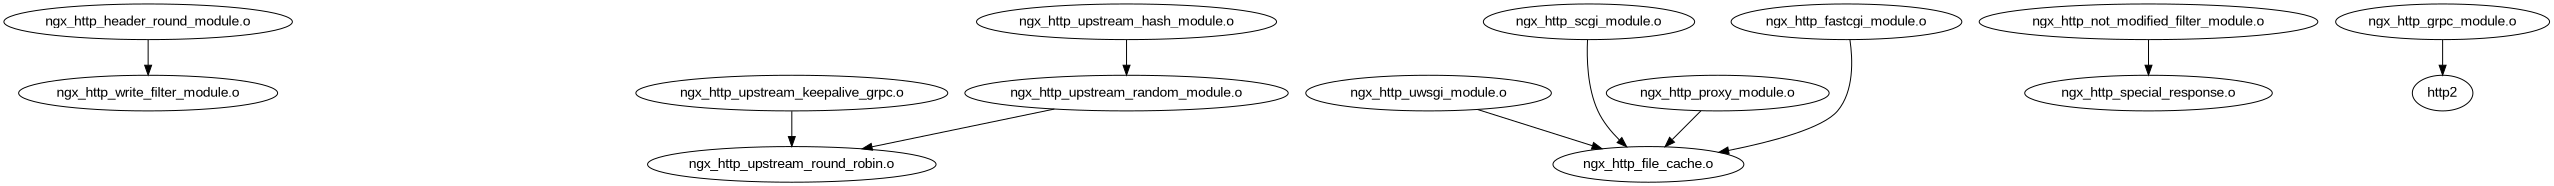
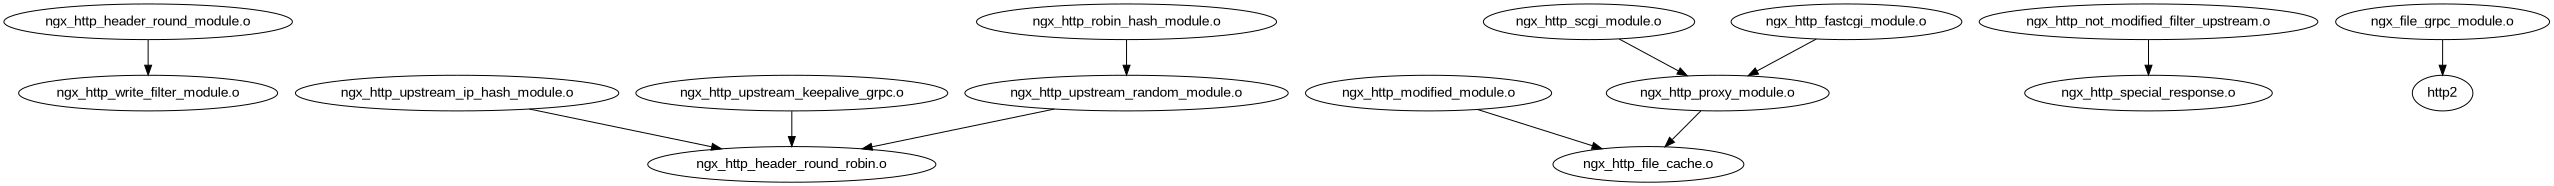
  digraph {
    fontname="Liberation Sans"
    node [fontname="Liberation Sans"]
    edge [fontname="Liberation Sans"]
    n1 [label="ngx_http_header_round_module.o"]
    "ngx_http_write_filter_module.o"
-   "ngx_http_upstream_round_robin.o"
-   "ngx_http_uwsgi_module.o"
+   "ngx_http_upstream_ip_hash_module.o"
+   "ngx_http_upstream_round_robin.o" [label="ngx_http_header_round_robin.o"]
+   "ngx_http_uwsgi_module.o" [label="ngx_http_modified_module.o"]
    "ngx_http_file_cache.o"
    n7 [label="ngx_http_upstream_keepalive_grpc.o"]
-   "ngx_http_not_modified_filter_module.o"
+   "ngx_http_not_modified_filter_module.o" [label="ngx_http_not_modified_filter_upstream.o"]
    "ngx_http_special_response.o"
-   "ngx_http_grpc_module.o"
+   "ngx_http_grpc_module.o" [label="ngx_file_grpc_module.o"]
    http2
    "ngx_http_scgi_module.o"
    "ngx_http_fastcgi_module.o"
    "ngx_http_upstream_random_module.o"
    "ngx_http_proxy_module.o"
-   "ngx_http_upstream_hash_module.o"
+   "ngx_http_upstream_hash_module.o" [label="ngx_http_robin_hash_module.o"]
    n1 -> "ngx_http_write_filter_module.o"
+   "ngx_http_upstream_ip_hash_module.o" -> "ngx_http_upstream_round_robin.o"
    "ngx_http_uwsgi_module.o" -> "ngx_http_file_cache.o"
    n7 -> "ngx_http_upstream_round_robin.o"
    "ngx_http_not_modified_filter_module.o" -> "ngx_http_special_response.o"
    "ngx_http_grpc_module.o" -> http2
-   "ngx_http_scgi_module.o" -> "ngx_http_file_cache.o"
-   "ngx_http_fastcgi_module.o" -> "ngx_http_file_cache.o"
+   "ngx_http_scgi_module.o" -> "ngx_http_proxy_module.o"
+   "ngx_http_fastcgi_module.o" -> "ngx_http_proxy_module.o"
    "ngx_http_upstream_random_module.o" -> "ngx_http_upstream_round_robin.o"
    "ngx_http_proxy_module.o" -> "ngx_http_file_cache.o"
    "ngx_http_upstream_hash_module.o" -> "ngx_http_upstream_random_module.o"
  }
